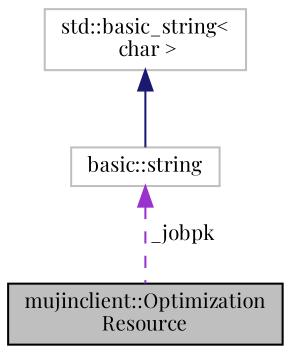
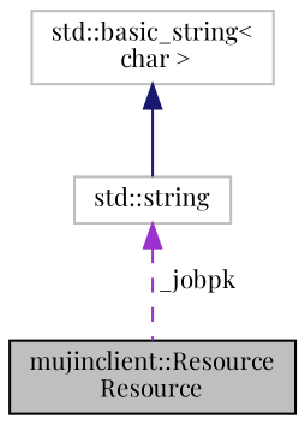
  digraph {
    fontname="Playfair Display"
    node [color=grey75 fontname="Playfair Display" fontsize=10 shape=record]
    edge [dir=back fontname="Playfair Display" fontsize=10 labelfontname=Helvetica labelfontsize=10]
-   n1 [color=black fillcolor=grey75 fontcolor=black height=0.2 label="mujinclient::Optimization\lResource" style=filled width=0.4]
-   n2 [height=0.2 label="basic::string" width=0.4]
+   n1 [color=black fillcolor=grey75 fontcolor=black height=0.2 label="mujinclient::Resource\lResource" style=filled width=0.4]
+   n2 [height=0.2 label="std::string" width=0.4]
    n3 [height=0.2 label="std::basic_string\<\l char \>" width=0.4]
    n2 -> n1 [color=darkorchid3 label=" _jobpk" style=dashed]
    n3 -> n2 [color=midnightblue style=solid]
  }
